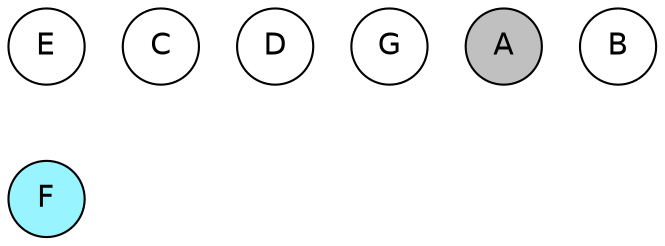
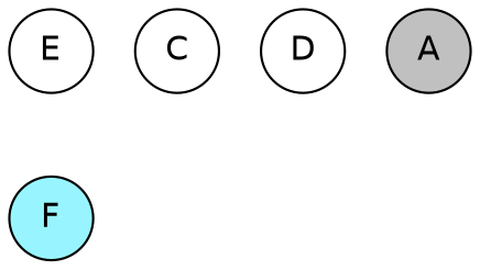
  graph {
    mindist=.1
    node [fillcolor=white fontname=Helvetica margin=0 shape=circle style=filled]
    edge [style=invis]
    E
    F [fillcolor=cadetblue1]
    C
    D
-   G
    A [fillcolor=gray]
-   B
    subgraph sub_1 {
      E
      F
    }
    E -- F
    F -- F
  }
